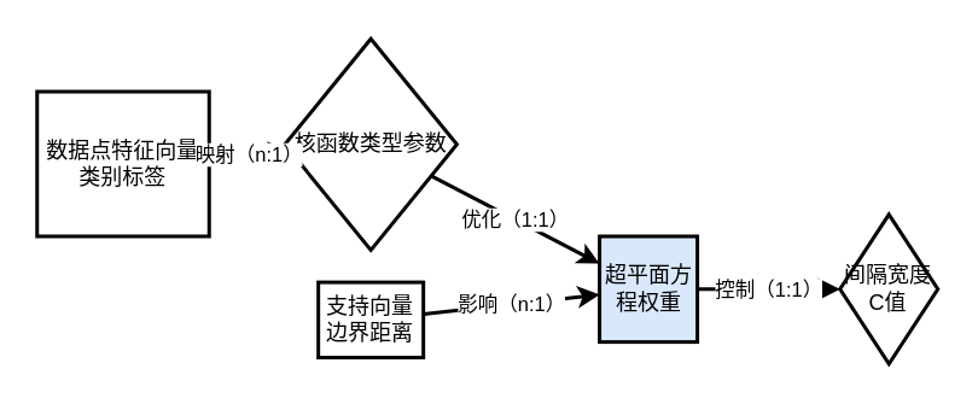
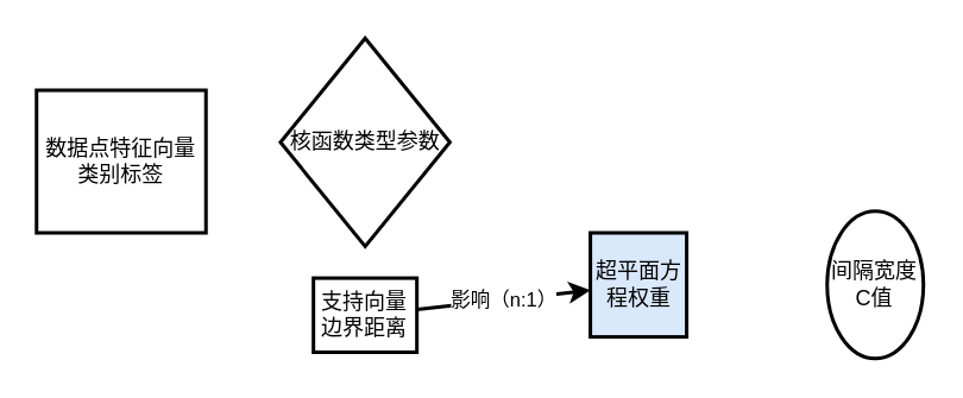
  <mxCell id="0" />
  <mxCell id="1" parent="0" />
  <mxCell id="2" value="数据点特征向量类别标签" style="rounded=0;whiteSpace=wrap;html=1;strokeWidth=2;" parent="1" vertex="1"><mxGeometry x="20" y="50" width="95" height="80" as="geometry" /></mxCell>
  <mxCell id="3" value="核函数类型参数" style="rhombus;whiteSpace=wrap;html=1;strokeWidth=2;" parent="1" vertex="1"><mxGeometry x="156.78" y="20.8" width="95" height="116.8" as="geometry" /></mxCell>
- <mxCell id="4" style="strokeWidth=2;" parent="1" source="2" target="3" edge="1"><mxGeometry relative="1" as="geometry" /></mxCell>
- <mxCell id="5" value="映射（n:1）" style="edgeLabel;html=1;align=center;verticalAlign=middle;resizable=0;points=[];" parent="4" vertex="1" connectable="0"><mxGeometry relative="1" as="geometry"><mxPoint as="offset" /></mxGeometry></mxCell>
  <mxCell id="6" value="超平面方程权重" style="rounded=0;whiteSpace=wrap;html=1;strokeWidth=2;fillColor=#dae8fc;" parent="1" vertex="1"><mxGeometry x="330.56" y="130" width="54" height="58.4" as="geometry" /></mxCell>
- <mxCell id="7" style="strokeWidth=2;" parent="1" source="3" target="6" edge="1"><mxGeometry relative="1" as="geometry" /></mxCell>
- <mxCell id="8" value="优化（1:1）" style="edgeLabel;html=1;align=center;verticalAlign=middle;resizable=0;points=[];" parent="7" vertex="1" connectable="0"><mxGeometry relative="1" as="geometry"><mxPoint as="offset" /></mxGeometry></mxCell>
- <mxCell id="9" value="间隔宽度C值" style="rhombus;whiteSpace=wrap;html=1;strokeWidth=2;" parent="1" vertex="1"><mxGeometry x="463.33" y="117.9" width="54" height="82.6" as="geometry" /></mxCell>
- <mxCell id="10" style="strokeWidth=2;" parent="1" source="6" target="9" edge="1"><mxGeometry relative="1" as="geometry" /></mxCell>
- <mxCell id="11" value="控制（1:1）" style="edgeLabel;html=1;align=center;verticalAlign=middle;resizable=0;points=[];" parent="10" vertex="1" connectable="0"><mxGeometry relative="1" as="geometry"><mxPoint as="offset" /></mxGeometry></mxCell>
+ <mxCell id="9" value="间隔宽度C值" style="ellipse;whiteSpace=wrap;html=1;strokeWidth=2;" parent="1" vertex="1"><mxGeometry x="463.33" y="117.9" width="54" height="82.6" as="geometry" /></mxCell>
  <mxCell id="12" value="支持向量边界距离" style="rounded=0;whiteSpace=wrap;html=1;strokeWidth=2;" parent="1" vertex="1"><mxGeometry x="175.28" y="155.4" width="58" height="41.6" as="geometry" /></mxCell>
  <mxCell id="13" style="strokeWidth=2;" parent="1" source="12" target="6" edge="1"><mxGeometry relative="1" as="geometry" /></mxCell>
  <mxCell id="14" value="影响（n:1）" style="edgeLabel;html=1;align=center;verticalAlign=middle;resizable=0;points=[];" parent="13" vertex="1" connectable="0"><mxGeometry relative="1" as="geometry"><mxPoint as="offset" /></mxGeometry></mxCell>
